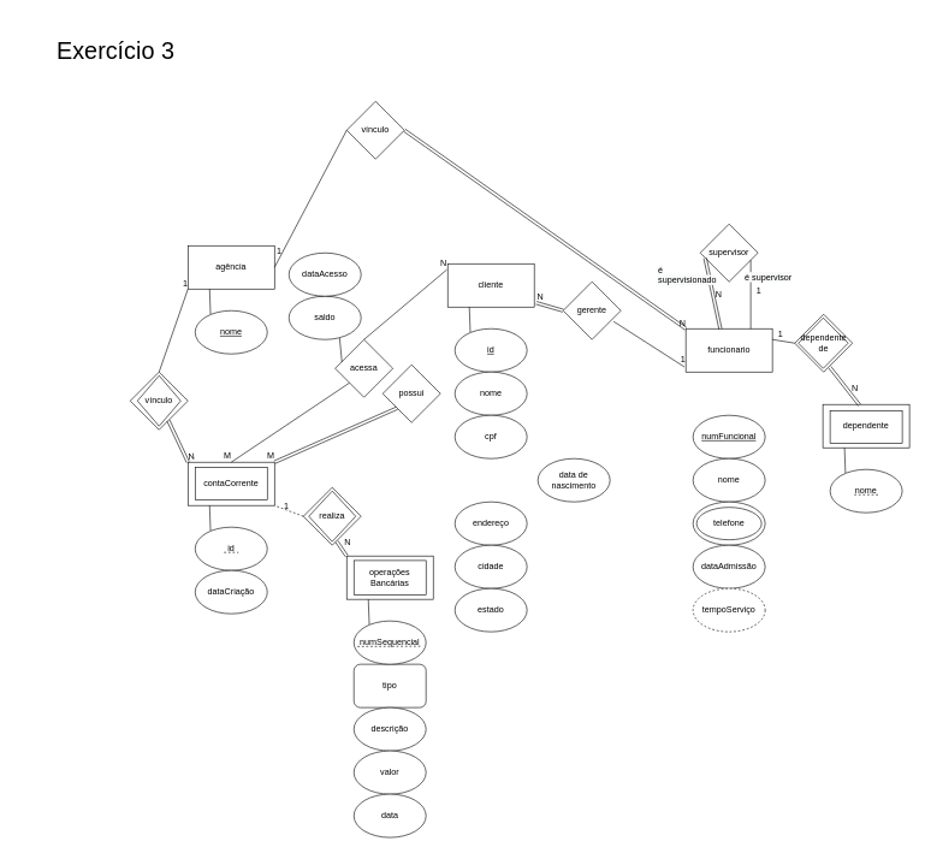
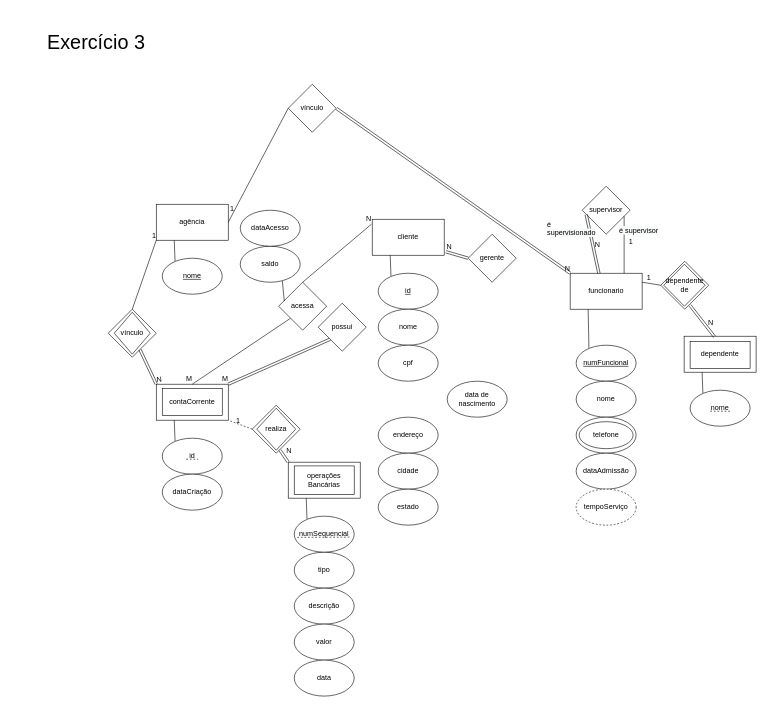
  <mxCell id="0" />
  <mxCell id="1" parent="0" />
  <mxCell id="2" value="Exercício 3" style="text;html=1;strokeColor=none;fillColor=none;align=center;verticalAlign=middle;whiteSpace=wrap;rounded=0;fontSize=33;" vertex="1" parent="1"><mxGeometry x="20" y="20" width="280" height="100" as="geometry" /></mxCell>
  <mxCell id="3" value="agência" style="rounded=0;whiteSpace=wrap;html=1;" vertex="1" parent="1"><mxGeometry x="260" y="340" width="120" height="60" as="geometry" /></mxCell>
  <mxCell id="4" value="&lt;u&gt;nome&lt;/u&gt;" style="ellipse;whiteSpace=wrap;html=1;" vertex="1" parent="1"><mxGeometry x="270" y="430" width="100" height="60" as="geometry" /></mxCell>
  <mxCell id="5" value="" style="endArrow=none;html=1;rounded=0;entryX=0.25;entryY=1;entryDx=0;entryDy=0;exitX=0.213;exitY=0.081;exitDx=0;exitDy=0;exitPerimeter=0;" edge="1" parent="1" source="4" target="3"><mxGeometry width="50" height="50" relative="1" as="geometry"><mxPoint x="270" y="590" as="sourcePoint" /><mxPoint x="320" y="540" as="targetPoint" /></mxGeometry></mxCell>
  <mxCell id="6" value="cliente" style="rounded=0;whiteSpace=wrap;html=1;" vertex="1" parent="1"><mxGeometry x="620" y="365" width="120" height="60" as="geometry" /></mxCell>
  <mxCell id="7" value="&lt;u&gt;id&lt;/u&gt;" style="ellipse;whiteSpace=wrap;html=1;" vertex="1" parent="1"><mxGeometry x="630" y="455" width="100" height="60" as="geometry" /></mxCell>
  <mxCell id="8" value="" style="endArrow=none;html=1;rounded=0;entryX=0.25;entryY=1;entryDx=0;entryDy=0;exitX=0.213;exitY=0.081;exitDx=0;exitDy=0;exitPerimeter=0;" edge="1" parent="1" source="7" target="6"><mxGeometry width="50" height="50" relative="1" as="geometry"><mxPoint x="630" y="615" as="sourcePoint" /><mxPoint x="680" y="565" as="targetPoint" /></mxGeometry></mxCell>
  <mxCell id="9" value="nome" style="ellipse;whiteSpace=wrap;html=1;" vertex="1" parent="1"><mxGeometry x="630" y="515" width="100" height="60" as="geometry" /></mxCell>
  <mxCell id="10" value="cpf" style="ellipse;whiteSpace=wrap;html=1;" vertex="1" parent="1"><mxGeometry x="630" y="575" width="100" height="60" as="geometry" /></mxCell>
  <mxCell id="11" value="data de nascimento" style="ellipse;whiteSpace=wrap;html=1;" vertex="1" parent="1"><mxGeometry x="745" y="635" width="100" height="60" as="geometry" /></mxCell>
  <mxCell id="12" value="endereço" style="ellipse;whiteSpace=wrap;html=1;" vertex="1" parent="1"><mxGeometry x="630" y="695" width="100" height="60" as="geometry" /></mxCell>
  <mxCell id="13" value="cidade" style="ellipse;whiteSpace=wrap;html=1;" vertex="1" parent="1"><mxGeometry x="630" y="755" width="100" height="60" as="geometry" /></mxCell>
  <mxCell id="14" value="estado" style="ellipse;whiteSpace=wrap;html=1;" vertex="1" parent="1"><mxGeometry x="630" y="815" width="100" height="60" as="geometry" /></mxCell>
  <mxCell id="15" value="funcionario" style="rounded=0;whiteSpace=wrap;html=1;" vertex="1" parent="1"><mxGeometry x="950" y="455" width="120" height="60" as="geometry" /></mxCell>
  <mxCell id="16" value="&lt;u&gt;numFuncional&lt;/u&gt;" style="ellipse;whiteSpace=wrap;html=1;" vertex="1" parent="1"><mxGeometry x="960" y="575" width="100" height="60" as="geometry" /></mxCell>
+ <mxCell id="17" value="" style="endArrow=none;html=1;rounded=0;entryX=0.25;entryY=1;entryDx=0;entryDy=0;exitX=0.213;exitY=0.081;exitDx=0;exitDy=0;exitPerimeter=0;" edge="1" parent="1" source="16" target="15"><mxGeometry width="50" height="50" relative="1" as="geometry"><mxPoint x="890" y="720" as="sourcePoint" /><mxPoint x="940" y="670" as="targetPoint" /></mxGeometry></mxCell>
  <mxCell id="18" value="nome" style="ellipse;whiteSpace=wrap;html=1;" vertex="1" parent="1"><mxGeometry x="960" y="635" width="100" height="60" as="geometry" /></mxCell>
  <mxCell id="19" value="telefone" style="ellipse;whiteSpace=wrap;html=1;shadow=0;" vertex="1" parent="1"><mxGeometry x="960" y="695" width="100" height="60" as="geometry" /></mxCell>
  <mxCell id="20" value="dependente" style="rounded=0;whiteSpace=wrap;html=1;" vertex="1" parent="1"><mxGeometry x="1140" y="560" width="120" height="60" as="geometry" /></mxCell>
  <mxCell id="21" value="&lt;span&gt;nome&lt;/span&gt;" style="ellipse;whiteSpace=wrap;html=1;fontStyle=0" vertex="1" parent="1"><mxGeometry x="1150" y="650" width="100" height="60" as="geometry" /></mxCell>
  <mxCell id="22" value="" style="endArrow=none;html=1;rounded=0;entryX=0.25;entryY=1;entryDx=0;entryDy=0;exitX=0.213;exitY=0.081;exitDx=0;exitDy=0;exitPerimeter=0;" edge="1" parent="1" source="21" target="20"><mxGeometry width="50" height="50" relative="1" as="geometry"><mxPoint x="1150" y="810" as="sourcePoint" /><mxPoint x="1200" y="760" as="targetPoint" /></mxGeometry></mxCell>
  <mxCell id="23" value="" style="endArrow=none;dashed=1;html=1;rounded=0;" edge="1" parent="1"><mxGeometry width="50" height="50" relative="1" as="geometry"><mxPoint x="1183.5" y="685" as="sourcePoint" /><mxPoint x="1216.5" y="685.07" as="targetPoint" /></mxGeometry></mxCell>
  <mxCell id="24" value="dataAdmissão" style="ellipse;whiteSpace=wrap;html=1;" vertex="1" parent="1"><mxGeometry x="960" y="755" width="100" height="60" as="geometry" /></mxCell>
  <mxCell id="25" value="tempoServiço" style="ellipse;whiteSpace=wrap;html=1;dashed=1;" vertex="1" parent="1"><mxGeometry x="960" y="815" width="100" height="60" as="geometry" /></mxCell>
  <mxCell id="26" value="contaCorrente" style="rounded=0;whiteSpace=wrap;html=1;" vertex="1" parent="1"><mxGeometry x="260" y="640" width="120" height="60" as="geometry" /></mxCell>
  <mxCell id="27" value="&lt;span&gt;id&lt;/span&gt;" style="ellipse;whiteSpace=wrap;html=1;fontStyle=0" vertex="1" parent="1"><mxGeometry x="270" y="730" width="100" height="60" as="geometry" /></mxCell>
  <mxCell id="28" value="" style="endArrow=none;html=1;rounded=0;entryX=0.25;entryY=1;entryDx=0;entryDy=0;exitX=0.213;exitY=0.081;exitDx=0;exitDy=0;exitPerimeter=0;" edge="1" parent="1" source="27" target="26"><mxGeometry width="50" height="50" relative="1" as="geometry"><mxPoint x="270" y="890" as="sourcePoint" /><mxPoint x="320" y="840" as="targetPoint" /></mxGeometry></mxCell>
  <mxCell id="29" value="" style="endArrow=none;dashed=1;html=1;rounded=0;" edge="1" parent="1"><mxGeometry width="50" height="50" relative="1" as="geometry"><mxPoint x="310" y="765" as="sourcePoint" /><mxPoint x="330" y="765" as="targetPoint" /></mxGeometry></mxCell>
  <mxCell id="30" value="&lt;span&gt;dataCriação&lt;/span&gt;" style="ellipse;whiteSpace=wrap;html=1;fontStyle=0" vertex="1" parent="1"><mxGeometry x="270" y="790" width="100" height="60" as="geometry" /></mxCell>
  <mxCell id="31" value="" style="rounded=0;whiteSpace=wrap;html=1;fillColor=none;" vertex="1" parent="1"><mxGeometry x="1150" y="568.75" width="100" height="45" as="geometry" /></mxCell>
  <mxCell id="32" value="" style="rounded=0;whiteSpace=wrap;html=1;fillColor=none;" vertex="1" parent="1"><mxGeometry x="270" y="647.5" width="100" height="45" as="geometry" /></mxCell>
  <mxCell id="33" value="" style="endArrow=none;html=1;rounded=0;entryX=1;entryY=0;entryDx=0;entryDy=0;exitX=0;exitY=1;exitDx=0;exitDy=0;shape=link;" edge="1" parent="1" source="35" target="26"><mxGeometry relative="1" as="geometry"><mxPoint x="420" y="550" as="sourcePoint" /><mxPoint x="390" y="630" as="targetPoint" /><Array as="points" /></mxGeometry></mxCell>
  <mxCell id="34" value="M" style="resizable=0;html=1;align=right;verticalAlign=bottom;" connectable="0" vertex="1" parent="33"><mxGeometry x="1" relative="1" as="geometry" /></mxCell>
  <mxCell id="35" value="possui" style="rhombus;whiteSpace=wrap;html=1;" vertex="1" parent="1"><mxGeometry x="530" y="505" width="80" height="80" as="geometry" /></mxCell>
  <mxCell id="36" value="gerente" style="rhombus;whiteSpace=wrap;html=1;" vertex="1" parent="1"><mxGeometry x="780" y="390" width="80" height="80" as="geometry" /></mxCell>
- <mxCell id="37" value="" style="endArrow=none;html=1;rounded=0;entryX=-0.017;entryY=0.881;entryDx=0;entryDy=0;exitX=0.875;exitY=0.688;exitDx=0;exitDy=0;exitPerimeter=0;entryPerimeter=0;" edge="1" parent="1" source="36" target="15"><mxGeometry relative="1" as="geometry"><mxPoint x="930" y="415" as="sourcePoint" /><mxPoint x="700" y="420" as="targetPoint" /><Array as="points" /></mxGeometry></mxCell>
- <mxCell id="38" value="1" style="resizable=0;html=1;align=right;verticalAlign=bottom;" connectable="0" vertex="1" parent="37"><mxGeometry x="1" relative="1" as="geometry"><mxPoint x="2" y="-3" as="offset" /></mxGeometry></mxCell>
  <mxCell id="39" value="" style="endArrow=none;html=1;rounded=0;entryX=1.022;entryY=0.903;entryDx=0;entryDy=0;exitX=0;exitY=0.5;exitDx=0;exitDy=0;entryPerimeter=0;shape=link;" edge="1" parent="1" source="36" target="6"><mxGeometry relative="1" as="geometry"><mxPoint x="870" y="440" as="sourcePoint" /><mxPoint x="890" y="480" as="targetPoint" /><Array as="points" /></mxGeometry></mxCell>
  <mxCell id="40" value="N" style="resizable=0;html=1;align=right;verticalAlign=bottom;" connectable="0" vertex="1" parent="39"><mxGeometry x="1" relative="1" as="geometry"><mxPoint x="10" as="offset" /></mxGeometry></mxCell>
  <mxCell id="41" value="supervisor" style="rhombus;whiteSpace=wrap;html=1;" vertex="1" parent="1"><mxGeometry x="970" y="310" width="80" height="80" as="geometry" /></mxCell>
  <mxCell id="42" value="" style="endArrow=none;html=1;rounded=0;entryX=0.4;entryY=0.008;entryDx=0;entryDy=0;entryPerimeter=0;shape=link;exitX=0.085;exitY=0.59;exitDx=0;exitDy=0;exitPerimeter=0;" edge="1" parent="1" source="41" target="15"><mxGeometry relative="1" as="geometry"><mxPoint x="970" y="350" as="sourcePoint" /><mxPoint x="960" y="465" as="targetPoint" /><Array as="points" /></mxGeometry></mxCell>
  <mxCell id="43" value="N" style="resizable=0;html=1;align=right;verticalAlign=bottom;" connectable="0" vertex="1" parent="42"><mxGeometry x="1" relative="1" as="geometry"><mxPoint x="2" y="-41" as="offset" /></mxGeometry></mxCell>
  <mxCell id="44" value="" style="endArrow=none;html=1;rounded=0;entryX=0.75;entryY=0;entryDx=0;entryDy=0;exitX=0.875;exitY=0.625;exitDx=0;exitDy=0;exitPerimeter=0;" edge="1" parent="1" source="41" target="15"><mxGeometry relative="1" as="geometry"><mxPoint x="1050" y="350" as="sourcePoint" /><mxPoint x="1008" y="465.48" as="targetPoint" /><Array as="points" /></mxGeometry></mxCell>
  <mxCell id="45" value="1" style="resizable=0;html=1;align=right;verticalAlign=bottom;" connectable="0" vertex="1" parent="44"><mxGeometry x="1" relative="1" as="geometry"><mxPoint x="15" y="-45" as="offset" /></mxGeometry></mxCell>
  <mxCell id="46" value="&lt;span style=&quot;color: rgb(0, 0, 0); font-family: Helvetica; font-size: 12px; font-style: normal; font-variant-ligatures: normal; font-variant-caps: normal; font-weight: 400; letter-spacing: normal; orphans: 2; text-align: center; text-indent: 0px; text-transform: none; widows: 2; word-spacing: 0px; -webkit-text-stroke-width: 0px; background-color: rgb(248, 249, 250); text-decoration-thickness: initial; text-decoration-style: initial; text-decoration-color: initial; float: none; display: inline !important;&quot;&gt;é supervisor&lt;/span&gt;" style="text;whiteSpace=wrap;html=1;" vertex="1" parent="1"><mxGeometry x="1030" y="370" width="90" height="20" as="geometry" /></mxCell>
  <mxCell id="47" value="&lt;span style=&quot;color: rgb(0, 0, 0); font-family: Helvetica; font-size: 12px; font-style: normal; font-variant-ligatures: normal; font-variant-caps: normal; font-weight: 400; letter-spacing: normal; orphans: 2; text-align: center; text-indent: 0px; text-transform: none; widows: 2; word-spacing: 0px; -webkit-text-stroke-width: 0px; background-color: rgb(248, 249, 250); text-decoration-thickness: initial; text-decoration-style: initial; text-decoration-color: initial; float: none; display: inline !important;&quot;&gt;é supervisionado&lt;/span&gt;" style="text;whiteSpace=wrap;html=1;" vertex="1" parent="1"><mxGeometry x="910" y="360" width="90" height="40" as="geometry" /></mxCell>
  <mxCell id="48" value="vínculo" style="rhombus;whiteSpace=wrap;html=1;" vertex="1" parent="1"><mxGeometry x="480" y="140" width="80" height="80" as="geometry" /></mxCell>
  <mxCell id="49" value="" style="endArrow=none;html=1;rounded=0;entryX=1;entryY=0.5;entryDx=0;entryDy=0;exitX=0;exitY=0.5;exitDx=0;exitDy=0;" edge="1" parent="1" source="48" target="3"><mxGeometry relative="1" as="geometry"><mxPoint x="430" y="480" as="sourcePoint" /><mxPoint x="480" y="410" as="targetPoint" /><Array as="points" /></mxGeometry></mxCell>
  <mxCell id="50" value="1" style="resizable=0;html=1;align=right;verticalAlign=bottom;" connectable="0" vertex="1" parent="49"><mxGeometry x="1" relative="1" as="geometry"><mxPoint x="10" y="-15" as="offset" /></mxGeometry></mxCell>
  <mxCell id="51" value="" style="endArrow=none;html=1;rounded=0;exitX=1;exitY=0.5;exitDx=0;exitDy=0;entryX=0;entryY=0;entryDx=0;entryDy=0;shape=link;" edge="1" parent="1" source="48" target="15"><mxGeometry relative="1" as="geometry"><mxPoint x="490" y="190" as="sourcePoint" /><mxPoint x="710" y="270" as="targetPoint" /><Array as="points" /></mxGeometry></mxCell>
  <mxCell id="52" value="N" style="resizable=0;html=1;align=right;verticalAlign=bottom;" connectable="0" vertex="1" parent="51"><mxGeometry x="1" relative="1" as="geometry" /></mxCell>
  <mxCell id="53" value="vínculo" style="rhombus;whiteSpace=wrap;html=1;" vertex="1" parent="1"><mxGeometry x="180" y="515" width="80" height="80" as="geometry" /></mxCell>
  <mxCell id="54" value="" style="shape=link;html=1;rounded=0;entryX=0;entryY=0;entryDx=0;entryDy=0;" edge="1" parent="1" source="53" target="26"><mxGeometry relative="1" as="geometry"><mxPoint x="230" y="450" as="sourcePoint" /><mxPoint x="170" y="480" as="targetPoint" /></mxGeometry></mxCell>
  <mxCell id="55" value="N" style="resizable=0;html=1;align=right;verticalAlign=bottom;rotation=-5;" connectable="0" vertex="1" parent="54"><mxGeometry x="1" relative="1" as="geometry"><mxPoint x="10" as="offset" /></mxGeometry></mxCell>
  <mxCell id="56" value="" style="endArrow=none;html=1;rounded=0;entryX=0;entryY=1;entryDx=0;entryDy=0;exitX=0.5;exitY=0;exitDx=0;exitDy=0;" edge="1" parent="1" source="53" target="3"><mxGeometry relative="1" as="geometry"><mxPoint x="430" y="480" as="sourcePoint" /><mxPoint x="480" y="410" as="targetPoint" /><Array as="points" /></mxGeometry></mxCell>
  <mxCell id="57" value="1" style="resizable=0;html=1;align=right;verticalAlign=bottom;" connectable="0" vertex="1" parent="56"><mxGeometry x="1" relative="1" as="geometry" /></mxCell>
  <mxCell id="58" value="" style="endArrow=none;html=1;rounded=0;entryX=0.5;entryY=0;entryDx=0;entryDy=0;exitX=0;exitY=1;exitDx=0;exitDy=0;" edge="1" parent="1" source="60" target="26"><mxGeometry relative="1" as="geometry"><mxPoint x="354" y="515" as="sourcePoint" /><mxPoint x="314" y="605" as="targetPoint" /><Array as="points" /></mxGeometry></mxCell>
  <mxCell id="59" value="M" style="resizable=0;html=1;align=right;verticalAlign=bottom;" connectable="0" vertex="1" parent="58"><mxGeometry x="1" relative="1" as="geometry" /></mxCell>
  <mxCell id="60" value="acessa" style="rhombus;whiteSpace=wrap;html=1;" vertex="1" parent="1"><mxGeometry x="464" y="470" width="80" height="80" as="geometry" /></mxCell>
  <mxCell id="61" value="" style="endArrow=none;html=1;rounded=0;entryX=-0.01;entryY=0.137;entryDx=0;entryDy=0;exitX=0.5;exitY=0;exitDx=0;exitDy=0;entryPerimeter=0;" edge="1" parent="1" source="60" target="6"><mxGeometry relative="1" as="geometry"><mxPoint x="364" y="525" as="sourcePoint" /><mxPoint x="554" y="390" as="targetPoint" /><Array as="points" /></mxGeometry></mxCell>
  <mxCell id="62" value="N" style="resizable=0;html=1;align=right;verticalAlign=bottom;" connectable="0" vertex="1" parent="61"><mxGeometry x="1" relative="1" as="geometry" /></mxCell>
  <mxCell id="63" value="saldo" style="ellipse;whiteSpace=wrap;html=1;" vertex="1" parent="1"><mxGeometry x="400" y="410" width="100" height="60" as="geometry" /></mxCell>
  <mxCell id="64" value="dataAcesso" style="ellipse;whiteSpace=wrap;html=1;" vertex="1" parent="1"><mxGeometry x="400" y="350" width="100" height="60" as="geometry" /></mxCell>
  <mxCell id="65" value="" style="endArrow=none;html=1;rounded=0;entryX=0.702;entryY=0.966;entryDx=0;entryDy=0;exitX=0.118;exitY=0.391;exitDx=0;exitDy=0;exitPerimeter=0;entryPerimeter=0;" edge="1" parent="1" source="60" target="63"><mxGeometry width="50" height="50" relative="1" as="geometry"><mxPoint x="471.3" y="502.43" as="sourcePoint" /><mxPoint x="470" y="467.57" as="targetPoint" /></mxGeometry></mxCell>
  <mxCell id="66" value="operações&lt;br&gt;Bancárias" style="rounded=0;whiteSpace=wrap;html=1;" vertex="1" parent="1"><mxGeometry x="480" y="770" width="120" height="60" as="geometry" /></mxCell>
  <mxCell id="67" value="" style="endArrow=none;html=1;rounded=0;entryX=0.25;entryY=1;entryDx=0;entryDy=0;exitX=0.213;exitY=0.081;exitDx=0;exitDy=0;exitPerimeter=0;" edge="1" parent="1" target="66"><mxGeometry width="50" height="50" relative="1" as="geometry"><mxPoint x="511.3" y="864.86" as="sourcePoint" /><mxPoint x="540" y="970" as="targetPoint" /></mxGeometry></mxCell>
- <mxCell id="68" value="tipo" style="whiteSpace=wrap;html=1;rounded=1;" vertex="1" parent="1"><mxGeometry x="490" y="920" width="100" height="60" as="geometry" /></mxCell>
+ <mxCell id="68" value="tipo" style="ellipse;whiteSpace=wrap;html=1;" vertex="1" parent="1"><mxGeometry x="490" y="920" width="100" height="60" as="geometry" /></mxCell>
  <mxCell id="69" value="descrição" style="ellipse;whiteSpace=wrap;html=1;" vertex="1" parent="1"><mxGeometry x="490" y="980" width="100" height="60" as="geometry" /></mxCell>
  <mxCell id="70" value="valor" style="ellipse;whiteSpace=wrap;html=1;" vertex="1" parent="1"><mxGeometry x="490" y="1040" width="100" height="60" as="geometry" /></mxCell>
  <mxCell id="71" value="data" style="ellipse;whiteSpace=wrap;html=1;" vertex="1" parent="1"><mxGeometry x="490" y="1100" width="100" height="60" as="geometry" /></mxCell>
  <mxCell id="72" value="numSequencial" style="ellipse;whiteSpace=wrap;html=1;" vertex="1" parent="1"><mxGeometry x="490" y="860" width="100" height="60" as="geometry" /></mxCell>
  <mxCell id="73" value="" style="endArrow=none;dashed=1;html=1;rounded=0;" edge="1" parent="1"><mxGeometry width="50" height="50" relative="1" as="geometry"><mxPoint x="495" y="895.34" as="sourcePoint" /><mxPoint x="585" y="895" as="targetPoint" /></mxGeometry></mxCell>
  <mxCell id="74" value="" style="rounded=0;whiteSpace=wrap;html=1;fillColor=none;" vertex="1" parent="1"><mxGeometry x="490" y="776.25" width="100" height="47.5" as="geometry" /></mxCell>
  <mxCell id="75" value="realiza" style="rhombus;whiteSpace=wrap;html=1;" vertex="1" parent="1"><mxGeometry x="420" y="675" width="80" height="80" as="geometry" /></mxCell>
  <mxCell id="76" value="" style="endArrow=none;html=1;rounded=0;entryX=1;entryY=1;entryDx=0;entryDy=0;exitX=0;exitY=0.5;exitDx=0;exitDy=0;dashed=1;" edge="1" parent="1" source="75" target="26"><mxGeometry relative="1" as="geometry"><mxPoint x="494" y="540" as="sourcePoint" /><mxPoint x="330" y="650" as="targetPoint" /><Array as="points" /></mxGeometry></mxCell>
  <mxCell id="77" value="1" style="resizable=0;html=1;align=right;verticalAlign=bottom;" connectable="0" vertex="1" parent="76"><mxGeometry x="1" relative="1" as="geometry"><mxPoint x="20" y="10" as="offset" /></mxGeometry></mxCell>
  <mxCell id="78" value="" style="endArrow=none;html=1;rounded=0;entryX=0.578;entryY=0.936;entryDx=0;entryDy=0;exitX=0;exitY=0.5;exitDx=0;exitDy=0;entryPerimeter=0;shape=link;" edge="1" parent="1" target="75"><mxGeometry relative="1" as="geometry"><mxPoint x="480" y="770" as="sourcePoint" /><mxPoint x="440" y="755" as="targetPoint" /><Array as="points" /></mxGeometry></mxCell>
  <mxCell id="79" value="N" style="resizable=0;html=1;align=right;verticalAlign=bottom;" connectable="0" vertex="1" parent="78"><mxGeometry x="1" relative="1" as="geometry"><mxPoint x="20" y="10" as="offset" /></mxGeometry></mxCell>
  <mxCell id="80" value="" style="rhombus;whiteSpace=wrap;html=1;fillColor=none;" vertex="1" parent="1"><mxGeometry x="427.5" y="680" width="65" height="70" as="geometry" /></mxCell>
  <mxCell id="81" value="" style="rhombus;whiteSpace=wrap;html=1;fillColor=none;" vertex="1" parent="1"><mxGeometry x="190" y="520" width="60" height="70" as="geometry" /></mxCell>
  <mxCell id="82" value="" style="ellipse;whiteSpace=wrap;html=1;shadow=0;fillColor=none;" vertex="1" parent="1"><mxGeometry x="965" y="702.5" width="90" height="45" as="geometry" /></mxCell>
  <mxCell id="83" value="dependente&lt;br&gt;de" style="rhombus;whiteSpace=wrap;html=1;" vertex="1" parent="1"><mxGeometry x="1101" y="435" width="80" height="80" as="geometry" /></mxCell>
  <mxCell id="84" value="" style="rhombus;whiteSpace=wrap;html=1;fillColor=none;" vertex="1" parent="1"><mxGeometry x="1106" y="440" width="69" height="70" as="geometry" /></mxCell>
  <mxCell id="85" value="" style="endArrow=none;html=1;rounded=0;entryX=1;entryY=0.25;entryDx=0;entryDy=0;exitX=0;exitY=0.5;exitDx=0;exitDy=0;" edge="1" parent="1" source="83" target="15"><mxGeometry relative="1" as="geometry"><mxPoint x="1050" y="370" as="sourcePoint" /><mxPoint x="1050" y="465" as="targetPoint" /><Array as="points" /></mxGeometry></mxCell>
  <mxCell id="86" value="1" style="resizable=0;html=1;align=right;verticalAlign=bottom;" connectable="0" vertex="1" parent="85"><mxGeometry x="1" relative="1" as="geometry"><mxPoint x="15" as="offset" /></mxGeometry></mxCell>
  <mxCell id="87" value="" style="endArrow=none;html=1;rounded=0;entryX=0.632;entryY=0.977;entryDx=0;entryDy=0;exitX=0.423;exitY=0.016;exitDx=0;exitDy=0;exitPerimeter=0;entryPerimeter=0;shape=link;" edge="1" parent="1" source="20" target="84"><mxGeometry relative="1" as="geometry"><mxPoint x="1111" y="485" as="sourcePoint" /><mxPoint x="1080" y="480" as="targetPoint" /><Array as="points" /></mxGeometry></mxCell>
  <mxCell id="88" value="N" style="resizable=0;html=1;align=right;verticalAlign=bottom;" connectable="0" vertex="1" parent="87"><mxGeometry x="1" relative="1" as="geometry"><mxPoint x="40" y="37" as="offset" /></mxGeometry></mxCell>
